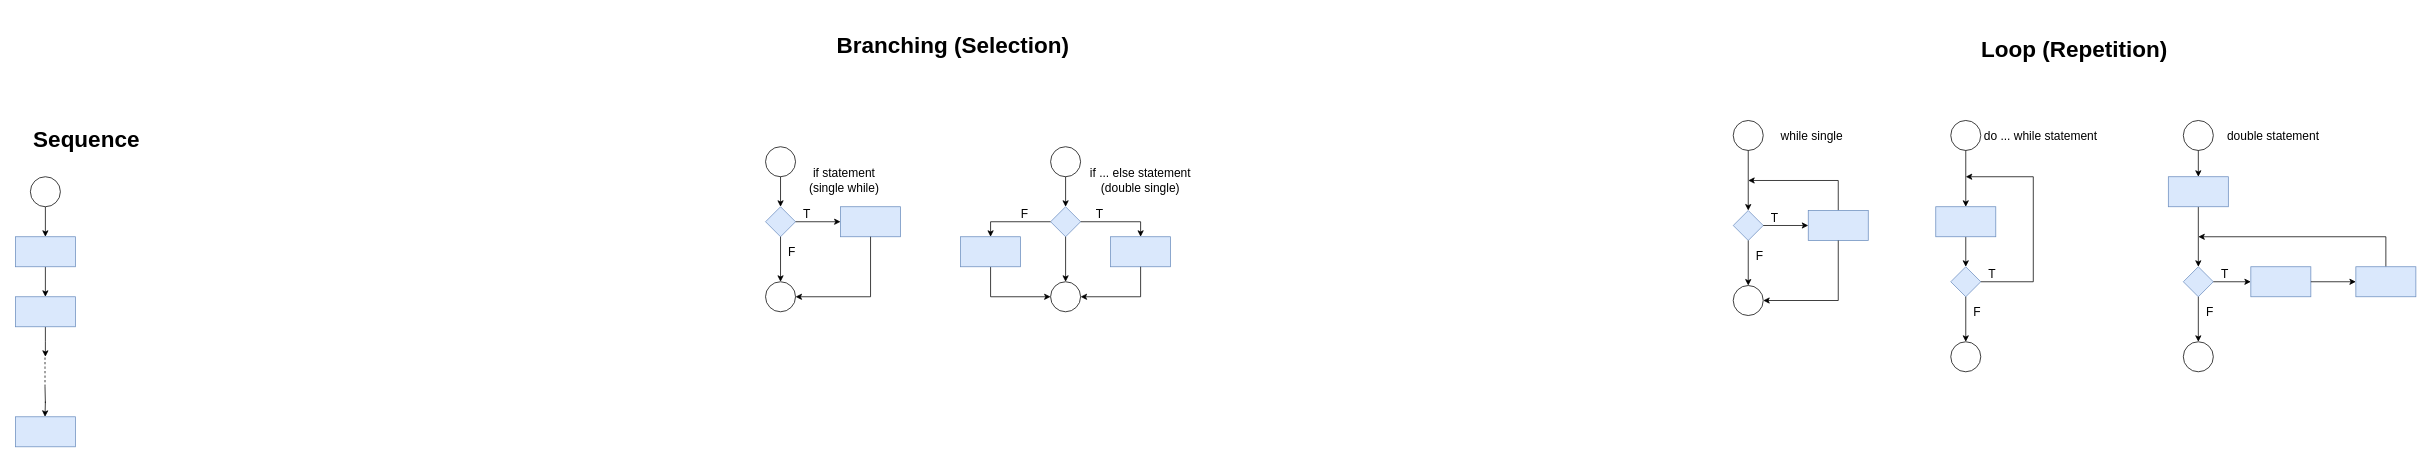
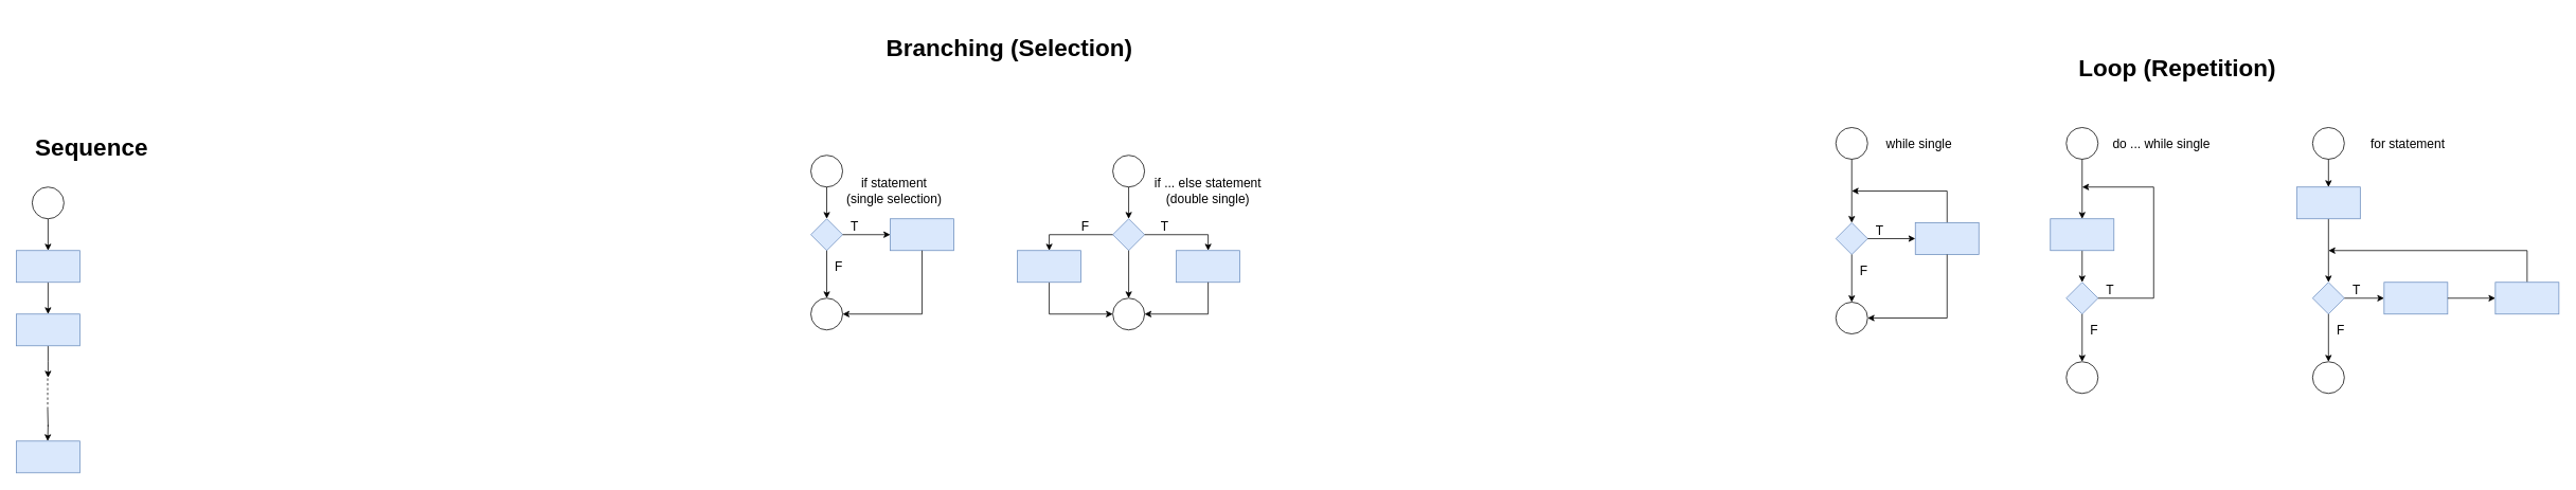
  <mxCell id="0" />
  <mxCell id="1" parent="0" />
  <mxCell id="2" value="&lt;font style=&quot;font-size: 30px&quot;&gt;&lt;b&gt;Sequence&lt;/b&gt;&lt;/font&gt;" style="text;html=1;strokeColor=none;fillColor=none;align=center;verticalAlign=middle;whiteSpace=wrap;rounded=0;" vertex="1" parent="1"><mxGeometry x="30" y="175" width="170" height="20" as="geometry" /></mxCell>
  <mxCell id="3" style="edgeStyle=orthogonalEdgeStyle;rounded=0;orthogonalLoop=1;jettySize=auto;html=1;exitX=0.5;exitY=1;exitDx=0;exitDy=0;entryX=0.5;entryY=0;entryDx=0;entryDy=0;" edge="1" parent="1" source="4" target="6"><mxGeometry relative="1" as="geometry" /></mxCell>
  <mxCell id="4" value="" style="ellipse;whiteSpace=wrap;html=1;aspect=fixed;" vertex="1" parent="1"><mxGeometry x="40" y="235" width="40" height="40" as="geometry" /></mxCell>
  <mxCell id="5" style="edgeStyle=orthogonalEdgeStyle;rounded=0;orthogonalLoop=1;jettySize=auto;html=1;exitX=0.5;exitY=1;exitDx=0;exitDy=0;entryX=0.5;entryY=0;entryDx=0;entryDy=0;" edge="1" parent="1" source="6" target="8"><mxGeometry relative="1" as="geometry" /></mxCell>
  <mxCell id="6" value="" style="rounded=0;whiteSpace=wrap;html=1;fillColor=#dae8fc;strokeColor=#6c8ebf;" vertex="1" parent="1"><mxGeometry x="20" y="315" width="80" height="40" as="geometry" /></mxCell>
  <mxCell id="7" style="edgeStyle=orthogonalEdgeStyle;rounded=0;orthogonalLoop=1;jettySize=auto;html=1;exitX=0.5;exitY=1;exitDx=0;exitDy=0;" edge="1" parent="1" source="8"><mxGeometry relative="1" as="geometry"><mxPoint x="60" y="475" as="targetPoint" /></mxGeometry></mxCell>
  <mxCell id="8" value="" style="rounded=0;whiteSpace=wrap;html=1;fillColor=#dae8fc;strokeColor=#6c8ebf;" vertex="1" parent="1"><mxGeometry x="20" y="395" width="80" height="40" as="geometry" /></mxCell>
  <mxCell id="9" value="" style="endArrow=none;dashed=1;html=1;" edge="1" parent="1"><mxGeometry width="50" height="50" relative="1" as="geometry"><mxPoint x="59.5" y="515" as="sourcePoint" /><mxPoint x="59.5" y="475" as="targetPoint" /><Array as="points"><mxPoint x="59.5" y="495" /></Array></mxGeometry></mxCell>
  <mxCell id="10" style="edgeStyle=orthogonalEdgeStyle;rounded=0;orthogonalLoop=1;jettySize=auto;html=1;exitX=0.5;exitY=1;exitDx=0;exitDy=0;entryX=0.5;entryY=0;entryDx=0;entryDy=0;" edge="1" parent="1"><mxGeometry relative="1" as="geometry"><mxPoint x="59.5" y="515" as="sourcePoint" /><mxPoint x="59.5" y="555" as="targetPoint" /></mxGeometry></mxCell>
  <mxCell id="11" value="" style="rounded=0;whiteSpace=wrap;html=1;fillColor=#dae8fc;strokeColor=#6c8ebf;" vertex="1" parent="1"><mxGeometry x="20" y="555" width="80" height="40" as="geometry" /></mxCell>
  <mxCell id="12" value="&lt;span style=&quot;font-size: 30px&quot;&gt;&lt;b&gt;Branching (Selection)&lt;/b&gt;&lt;/span&gt;" style="text;html=1;strokeColor=none;fillColor=none;align=center;verticalAlign=middle;whiteSpace=wrap;rounded=0;" vertex="1" parent="1"><mxGeometry x="1110" y="20" width="320" height="80" as="geometry" /></mxCell>
  <mxCell id="13" value="" style="group" vertex="1" connectable="0" parent="1"><mxGeometry x="1280" y="195" width="310" height="220" as="geometry" /></mxCell>
  <mxCell id="14" value="" style="ellipse;whiteSpace=wrap;html=1;aspect=fixed;" vertex="1" parent="13"><mxGeometry x="120" width="40" height="40" as="geometry" /></mxCell>
  <mxCell id="15" value="" style="rhombus;whiteSpace=wrap;html=1;fillColor=#dae8fc;strokeColor=#6c8ebf;" vertex="1" parent="13"><mxGeometry x="120" y="80" width="40" height="40" as="geometry" /></mxCell>
  <mxCell id="16" style="edgeStyle=orthogonalEdgeStyle;rounded=0;orthogonalLoop=1;jettySize=auto;html=1;exitX=0.5;exitY=1;exitDx=0;exitDy=0;entryX=0.5;entryY=0;entryDx=0;entryDy=0;" edge="1" parent="13" source="14" target="15"><mxGeometry relative="1" as="geometry" /></mxCell>
  <mxCell id="17" value="" style="rounded=0;whiteSpace=wrap;html=1;fillColor=#dae8fc;strokeColor=#6c8ebf;" vertex="1" parent="13"><mxGeometry x="200" y="120" width="80" height="40" as="geometry" /></mxCell>
  <mxCell id="18" style="edgeStyle=orthogonalEdgeStyle;rounded=0;orthogonalLoop=1;jettySize=auto;html=1;exitX=1;exitY=0.5;exitDx=0;exitDy=0;entryX=0.5;entryY=0;entryDx=0;entryDy=0;" edge="1" parent="13" source="15" target="17"><mxGeometry relative="1" as="geometry" /></mxCell>
  <mxCell id="19" value="" style="ellipse;whiteSpace=wrap;html=1;aspect=fixed;" vertex="1" parent="13"><mxGeometry x="120" y="180" width="40" height="40" as="geometry" /></mxCell>
  <mxCell id="20" style="edgeStyle=orthogonalEdgeStyle;rounded=0;orthogonalLoop=1;jettySize=auto;html=1;exitX=0.5;exitY=1;exitDx=0;exitDy=0;entryX=0.5;entryY=0;entryDx=0;entryDy=0;" edge="1" parent="13" source="15" target="19"><mxGeometry relative="1" as="geometry" /></mxCell>
  <mxCell id="21" style="edgeStyle=orthogonalEdgeStyle;rounded=0;orthogonalLoop=1;jettySize=auto;html=1;exitX=0.5;exitY=1;exitDx=0;exitDy=0;entryX=1;entryY=0.5;entryDx=0;entryDy=0;" edge="1" parent="13" source="17" target="19"><mxGeometry relative="1" as="geometry" /></mxCell>
  <mxCell id="22" value="&lt;font style=&quot;font-size: 16px&quot;&gt;if ... else statement&lt;br&gt;(double single)&lt;/font&gt;" style="text;html=1;strokeColor=none;fillColor=none;align=center;verticalAlign=middle;whiteSpace=wrap;rounded=0;" vertex="1" parent="13"><mxGeometry x="170" y="20" width="140" height="50" as="geometry" /></mxCell>
  <mxCell id="23" style="edgeStyle=orthogonalEdgeStyle;rounded=0;orthogonalLoop=1;jettySize=auto;html=1;exitX=0.5;exitY=1;exitDx=0;exitDy=0;entryX=0;entryY=0.5;entryDx=0;entryDy=0;" edge="1" parent="13" source="24" target="19"><mxGeometry relative="1" as="geometry" /></mxCell>
  <mxCell id="24" value="" style="rounded=0;whiteSpace=wrap;html=1;fillColor=#dae8fc;strokeColor=#6c8ebf;" vertex="1" parent="13"><mxGeometry y="120" width="80" height="40" as="geometry" /></mxCell>
  <mxCell id="25" style="edgeStyle=orthogonalEdgeStyle;rounded=0;orthogonalLoop=1;jettySize=auto;html=1;exitX=0;exitY=0.5;exitDx=0;exitDy=0;entryX=0.5;entryY=0;entryDx=0;entryDy=0;" edge="1" parent="13" source="15" target="24"><mxGeometry relative="1" as="geometry" /></mxCell>
  <mxCell id="26" value="&lt;font style=&quot;font-size: 16px&quot;&gt;T&lt;/font&gt;" style="text;html=1;align=center;verticalAlign=middle;resizable=0;points=[];autosize=1;" vertex="1" parent="13"><mxGeometry x="170" y="80" width="30" height="20" as="geometry" /></mxCell>
  <mxCell id="27" value="&lt;font style=&quot;font-size: 16px&quot;&gt;F&lt;/font&gt;" style="text;html=1;align=center;verticalAlign=middle;resizable=0;points=[];autosize=1;" vertex="1" parent="13"><mxGeometry x="70" y="80" width="30" height="20" as="geometry" /></mxCell>
  <mxCell id="28" value="" style="group" vertex="1" connectable="0" parent="1"><mxGeometry x="1020" y="195" width="180" height="220" as="geometry" /></mxCell>
  <mxCell id="29" value="" style="group" vertex="1" connectable="0" parent="28"><mxGeometry width="180" height="220" as="geometry" /></mxCell>
  <mxCell id="30" value="" style="group" vertex="1" connectable="0" parent="29"><mxGeometry width="180" height="220" as="geometry" /></mxCell>
  <mxCell id="31" value="" style="ellipse;whiteSpace=wrap;html=1;aspect=fixed;" vertex="1" parent="30"><mxGeometry width="40" height="40" as="geometry" /></mxCell>
  <mxCell id="32" value="" style="rhombus;whiteSpace=wrap;html=1;fillColor=#dae8fc;strokeColor=#6c8ebf;" vertex="1" parent="30"><mxGeometry y="80" width="40" height="40" as="geometry" /></mxCell>
  <mxCell id="33" style="edgeStyle=orthogonalEdgeStyle;rounded=0;orthogonalLoop=1;jettySize=auto;html=1;exitX=0.5;exitY=1;exitDx=0;exitDy=0;entryX=0.5;entryY=0;entryDx=0;entryDy=0;" edge="1" parent="30" source="31" target="32"><mxGeometry relative="1" as="geometry" /></mxCell>
  <mxCell id="34" value="" style="rounded=0;whiteSpace=wrap;html=1;fillColor=#dae8fc;strokeColor=#6c8ebf;" vertex="1" parent="30"><mxGeometry x="100" y="80" width="80" height="40" as="geometry" /></mxCell>
  <mxCell id="35" style="edgeStyle=orthogonalEdgeStyle;rounded=0;orthogonalLoop=1;jettySize=auto;html=1;exitX=1;exitY=0.5;exitDx=0;exitDy=0;entryX=0;entryY=0.5;entryDx=0;entryDy=0;" edge="1" parent="30" source="32" target="34"><mxGeometry relative="1" as="geometry" /></mxCell>
  <mxCell id="36" value="" style="ellipse;whiteSpace=wrap;html=1;aspect=fixed;" vertex="1" parent="30"><mxGeometry y="180" width="40" height="40" as="geometry" /></mxCell>
  <mxCell id="37" style="edgeStyle=orthogonalEdgeStyle;rounded=0;orthogonalLoop=1;jettySize=auto;html=1;exitX=0.5;exitY=1;exitDx=0;exitDy=0;entryX=0.5;entryY=0;entryDx=0;entryDy=0;" edge="1" parent="30" source="32" target="36"><mxGeometry relative="1" as="geometry" /></mxCell>
  <mxCell id="38" style="edgeStyle=orthogonalEdgeStyle;rounded=0;orthogonalLoop=1;jettySize=auto;html=1;exitX=0.5;exitY=1;exitDx=0;exitDy=0;entryX=1;entryY=0.5;entryDx=0;entryDy=0;" edge="1" parent="30" source="34" target="36"><mxGeometry relative="1" as="geometry" /></mxCell>
- <mxCell id="39" value="&lt;font style=&quot;font-size: 16px&quot;&gt;if statement&lt;br&gt;(single while)&lt;/font&gt;" style="text;html=1;strokeColor=none;fillColor=none;align=center;verticalAlign=middle;whiteSpace=wrap;rounded=0;" vertex="1" parent="30"><mxGeometry x="40" y="20" width="130" height="50" as="geometry" /></mxCell>
+ <mxCell id="39" value="&lt;font style=&quot;font-size: 16px&quot;&gt;if statement&lt;br&gt;(single selection)&lt;/font&gt;" style="text;html=1;strokeColor=none;fillColor=none;align=center;verticalAlign=middle;whiteSpace=wrap;rounded=0;" vertex="1" parent="30"><mxGeometry x="40" y="20" width="130" height="50" as="geometry" /></mxCell>
  <mxCell id="40" value="&lt;font style=&quot;font-size: 16px&quot;&gt;T&lt;/font&gt;" style="text;html=1;align=center;verticalAlign=middle;resizable=0;points=[];autosize=1;" vertex="1" parent="30"><mxGeometry x="40" y="80" width="30" height="20" as="geometry" /></mxCell>
  <mxCell id="41" value="&lt;font style=&quot;font-size: 16px&quot;&gt;F&lt;/font&gt;" style="text;html=1;align=center;verticalAlign=middle;resizable=0;points=[];autosize=1;" vertex="1" parent="30"><mxGeometry x="20" y="130" width="30" height="20" as="geometry" /></mxCell>
- <mxCell id="42" value="&lt;span style=&quot;font-size: 30px&quot;&gt;&lt;b&gt;Loop (Repetition)&lt;/b&gt;&lt;/span&gt;" style="text;html=1;strokeColor=none;fillColor=none;align=center;verticalAlign=middle;whiteSpace=wrap;rounded=0;" vertex="1" parent="1"><mxGeometry x="2605" y="25" width="320" height="80" as="geometry" /></mxCell>
+ <mxCell id="42" value="&lt;span style=&quot;font-size: 30px&quot;&gt;&lt;b&gt;Loop (Repetition)&lt;/b&gt;&lt;/span&gt;" style="text;html=1;strokeColor=none;fillColor=none;align=center;verticalAlign=middle;whiteSpace=wrap;rounded=0;" vertex="1" parent="1"><mxGeometry x="2580" y="45" width="320" height="80" as="geometry" /></mxCell>
  <mxCell id="43" value="" style="group" vertex="1" connectable="0" parent="1"><mxGeometry x="2310" y="155" width="910" height="340" as="geometry" /></mxCell>
  <mxCell id="44" value="" style="group" vertex="1" connectable="0" parent="43"><mxGeometry width="180" height="265" as="geometry" /></mxCell>
  <mxCell id="45" value="" style="ellipse;whiteSpace=wrap;html=1;aspect=fixed;" vertex="1" parent="44"><mxGeometry y="5" width="40" height="40" as="geometry" /></mxCell>
  <mxCell id="46" value="" style="rhombus;whiteSpace=wrap;html=1;fillColor=#dae8fc;strokeColor=#6c8ebf;" vertex="1" parent="44"><mxGeometry y="125" width="40" height="40" as="geometry" /></mxCell>
  <mxCell id="47" style="edgeStyle=orthogonalEdgeStyle;rounded=0;orthogonalLoop=1;jettySize=auto;html=1;exitX=0.5;exitY=1;exitDx=0;exitDy=0;entryX=0.5;entryY=0;entryDx=0;entryDy=0;" edge="1" parent="44" source="45" target="46"><mxGeometry relative="1" as="geometry" /></mxCell>
  <mxCell id="48" style="edgeStyle=orthogonalEdgeStyle;rounded=0;orthogonalLoop=1;jettySize=auto;html=1;exitX=0.5;exitY=0;exitDx=0;exitDy=0;" edge="1" parent="44" source="49"><mxGeometry relative="1" as="geometry"><mxPoint x="20" y="85" as="targetPoint" /><Array as="points"><mxPoint x="140" y="85" /></Array></mxGeometry></mxCell>
  <mxCell id="49" value="" style="rounded=0;whiteSpace=wrap;html=1;fillColor=#dae8fc;strokeColor=#6c8ebf;" vertex="1" parent="44"><mxGeometry x="100" y="125" width="80" height="40" as="geometry" /></mxCell>
  <mxCell id="50" style="edgeStyle=orthogonalEdgeStyle;rounded=0;orthogonalLoop=1;jettySize=auto;html=1;exitX=1;exitY=0.5;exitDx=0;exitDy=0;entryX=0;entryY=0.5;entryDx=0;entryDy=0;" edge="1" parent="44" source="46" target="49"><mxGeometry relative="1" as="geometry" /></mxCell>
  <mxCell id="51" value="" style="ellipse;whiteSpace=wrap;html=1;aspect=fixed;" vertex="1" parent="44"><mxGeometry y="225" width="40" height="40" as="geometry" /></mxCell>
  <mxCell id="52" style="edgeStyle=orthogonalEdgeStyle;rounded=0;orthogonalLoop=1;jettySize=auto;html=1;exitX=0.5;exitY=1;exitDx=0;exitDy=0;entryX=0.5;entryY=0;entryDx=0;entryDy=0;" edge="1" parent="44" source="46" target="51"><mxGeometry relative="1" as="geometry" /></mxCell>
  <mxCell id="53" style="edgeStyle=orthogonalEdgeStyle;rounded=0;orthogonalLoop=1;jettySize=auto;html=1;exitX=0.5;exitY=1;exitDx=0;exitDy=0;entryX=1;entryY=0.5;entryDx=0;entryDy=0;" edge="1" parent="44" source="49" target="51"><mxGeometry relative="1" as="geometry" /></mxCell>
  <mxCell id="54" value="&lt;span style=&quot;font-size: 16px&quot;&gt;while single&lt;/span&gt;" style="text;html=1;strokeColor=none;fillColor=none;align=center;verticalAlign=middle;whiteSpace=wrap;rounded=0;" vertex="1" parent="44"><mxGeometry x="40" width="130" height="50" as="geometry" /></mxCell>
  <mxCell id="55" value="&lt;font style=&quot;font-size: 16px&quot;&gt;T&lt;/font&gt;" style="text;html=1;align=center;verticalAlign=middle;resizable=0;points=[];autosize=1;" vertex="1" parent="44"><mxGeometry x="40" y="125" width="30" height="20" as="geometry" /></mxCell>
  <mxCell id="56" value="&lt;font style=&quot;font-size: 16px&quot;&gt;F&lt;/font&gt;" style="text;html=1;align=center;verticalAlign=middle;resizable=0;points=[];autosize=1;" vertex="1" parent="44"><mxGeometry x="20" y="175" width="30" height="20" as="geometry" /></mxCell>
  <mxCell id="57" value="" style="group" vertex="1" connectable="0" parent="43"><mxGeometry x="270" width="220" height="340" as="geometry" /></mxCell>
  <mxCell id="58" value="" style="ellipse;whiteSpace=wrap;html=1;aspect=fixed;" vertex="1" parent="57"><mxGeometry x="20" y="5" width="40" height="40" as="geometry" /></mxCell>
  <mxCell id="59" value="" style="rhombus;whiteSpace=wrap;html=1;fillColor=#dae8fc;strokeColor=#6c8ebf;" vertex="1" parent="57"><mxGeometry x="20" y="200" width="40" height="40" as="geometry" /></mxCell>
  <mxCell id="60" style="edgeStyle=orthogonalEdgeStyle;rounded=0;orthogonalLoop=1;jettySize=auto;html=1;exitX=0.5;exitY=1;exitDx=0;exitDy=0;entryX=0.5;entryY=0;entryDx=0;entryDy=0;" edge="1" parent="57" source="58" target="68"><mxGeometry relative="1" as="geometry" /></mxCell>
  <mxCell id="61" style="edgeStyle=orthogonalEdgeStyle;rounded=0;orthogonalLoop=1;jettySize=auto;html=1;exitX=1;exitY=0.5;exitDx=0;exitDy=0;" edge="1" parent="57" source="59"><mxGeometry relative="1" as="geometry"><mxPoint x="40" y="80" as="targetPoint" /><Array as="points"><mxPoint x="130" y="220" /><mxPoint x="130" y="80" /></Array></mxGeometry></mxCell>
  <mxCell id="62" value="" style="ellipse;whiteSpace=wrap;html=1;aspect=fixed;" vertex="1" parent="57"><mxGeometry x="20" y="300" width="40" height="40" as="geometry" /></mxCell>
  <mxCell id="63" style="edgeStyle=orthogonalEdgeStyle;rounded=0;orthogonalLoop=1;jettySize=auto;html=1;exitX=0.5;exitY=1;exitDx=0;exitDy=0;entryX=0.5;entryY=0;entryDx=0;entryDy=0;" edge="1" parent="57" source="59" target="62"><mxGeometry relative="1" as="geometry" /></mxCell>
- <mxCell id="64" value="&lt;span style=&quot;font-size: 16px&quot;&gt;do ... while statement&lt;/span&gt;" style="text;html=1;strokeColor=none;fillColor=none;align=center;verticalAlign=middle;whiteSpace=wrap;rounded=0;" vertex="1" parent="57"><mxGeometry x="60" width="160" height="50" as="geometry" /></mxCell>
+ <mxCell id="64" value="&lt;span style=&quot;font-size: 16px&quot;&gt;do ... while single&lt;/span&gt;" style="text;html=1;strokeColor=none;fillColor=none;align=center;verticalAlign=middle;whiteSpace=wrap;rounded=0;" vertex="1" parent="57"><mxGeometry x="60" width="160" height="50" as="geometry" /></mxCell>
  <mxCell id="65" value="&lt;font style=&quot;font-size: 16px&quot;&gt;T&lt;/font&gt;" style="text;html=1;align=center;verticalAlign=middle;resizable=0;points=[];autosize=1;" vertex="1" parent="57"><mxGeometry x="60" y="200" width="30" height="20" as="geometry" /></mxCell>
  <mxCell id="66" value="&lt;font style=&quot;font-size: 16px&quot;&gt;F&lt;/font&gt;" style="text;html=1;align=center;verticalAlign=middle;resizable=0;points=[];autosize=1;" vertex="1" parent="57"><mxGeometry x="40" y="250" width="30" height="20" as="geometry" /></mxCell>
  <mxCell id="67" style="edgeStyle=orthogonalEdgeStyle;rounded=0;orthogonalLoop=1;jettySize=auto;html=1;exitX=0.5;exitY=1;exitDx=0;exitDy=0;entryX=0.5;entryY=0;entryDx=0;entryDy=0;" edge="1" parent="57" source="68" target="59"><mxGeometry relative="1" as="geometry" /></mxCell>
  <mxCell id="68" value="" style="rounded=0;whiteSpace=wrap;html=1;fillColor=#dae8fc;strokeColor=#6c8ebf;" vertex="1" parent="57"><mxGeometry y="120" width="80" height="40" as="geometry" /></mxCell>
  <mxCell id="69" value="" style="group" vertex="1" connectable="0" parent="43"><mxGeometry x="580" width="330" height="340" as="geometry" /></mxCell>
  <mxCell id="70" value="" style="ellipse;whiteSpace=wrap;html=1;aspect=fixed;" vertex="1" parent="69"><mxGeometry x="20" y="5" width="40" height="40" as="geometry" /></mxCell>
  <mxCell id="71" value="" style="rhombus;whiteSpace=wrap;html=1;fillColor=#dae8fc;strokeColor=#6c8ebf;" vertex="1" parent="69"><mxGeometry x="20" y="200" width="40" height="40" as="geometry" /></mxCell>
  <mxCell id="72" style="edgeStyle=orthogonalEdgeStyle;rounded=0;orthogonalLoop=1;jettySize=auto;html=1;exitX=0.5;exitY=1;exitDx=0;exitDy=0;entryX=0.5;entryY=0;entryDx=0;entryDy=0;" edge="1" parent="69" source="70" target="79"><mxGeometry relative="1" as="geometry" /></mxCell>
  <mxCell id="73" value="" style="ellipse;whiteSpace=wrap;html=1;aspect=fixed;" vertex="1" parent="69"><mxGeometry x="20" y="300" width="40" height="40" as="geometry" /></mxCell>
  <mxCell id="74" style="edgeStyle=orthogonalEdgeStyle;rounded=0;orthogonalLoop=1;jettySize=auto;html=1;exitX=0.5;exitY=1;exitDx=0;exitDy=0;entryX=0.5;entryY=0;entryDx=0;entryDy=0;" edge="1" parent="69" source="71" target="73"><mxGeometry relative="1" as="geometry" /></mxCell>
- <mxCell id="75" value="&lt;span style=&quot;font-size: 16px&quot;&gt;double statement&lt;/span&gt;" style="text;html=1;strokeColor=none;fillColor=none;align=center;verticalAlign=middle;whiteSpace=wrap;rounded=0;" vertex="1" parent="69"><mxGeometry x="60" width="160" height="50" as="geometry" /></mxCell>
+ <mxCell id="75" value="&lt;span style=&quot;font-size: 16px&quot;&gt;for statement&lt;/span&gt;" style="text;html=1;strokeColor=none;fillColor=none;align=center;verticalAlign=middle;whiteSpace=wrap;rounded=0;" vertex="1" parent="69"><mxGeometry x="60" width="160" height="50" as="geometry" /></mxCell>
  <mxCell id="76" value="&lt;font style=&quot;font-size: 16px&quot;&gt;T&lt;/font&gt;" style="text;html=1;align=center;verticalAlign=middle;resizable=0;points=[];autosize=1;" vertex="1" parent="69"><mxGeometry x="60" y="200" width="30" height="20" as="geometry" /></mxCell>
  <mxCell id="77" value="&lt;font style=&quot;font-size: 16px&quot;&gt;F&lt;/font&gt;" style="text;html=1;align=center;verticalAlign=middle;resizable=0;points=[];autosize=1;" vertex="1" parent="69"><mxGeometry x="40" y="250" width="30" height="20" as="geometry" /></mxCell>
  <mxCell id="78" style="edgeStyle=orthogonalEdgeStyle;rounded=0;orthogonalLoop=1;jettySize=auto;html=1;exitX=0.5;exitY=1;exitDx=0;exitDy=0;entryX=0.5;entryY=0;entryDx=0;entryDy=0;" edge="1" parent="69" source="79" target="71"><mxGeometry relative="1" as="geometry" /></mxCell>
  <mxCell id="79" value="" style="rounded=0;whiteSpace=wrap;html=1;fillColor=#dae8fc;strokeColor=#6c8ebf;" vertex="1" parent="69"><mxGeometry y="80" width="80" height="40" as="geometry" /></mxCell>
  <mxCell id="80" value="" style="rounded=0;whiteSpace=wrap;html=1;fillColor=#dae8fc;strokeColor=#6c8ebf;" vertex="1" parent="69"><mxGeometry x="110" y="200" width="80" height="40" as="geometry" /></mxCell>
  <mxCell id="81" style="edgeStyle=orthogonalEdgeStyle;rounded=0;orthogonalLoop=1;jettySize=auto;html=1;exitX=1;exitY=0.5;exitDx=0;exitDy=0;entryX=0;entryY=0.5;entryDx=0;entryDy=0;" edge="1" parent="69" source="71" target="80"><mxGeometry relative="1" as="geometry" /></mxCell>
  <mxCell id="82" style="edgeStyle=orthogonalEdgeStyle;rounded=0;orthogonalLoop=1;jettySize=auto;html=1;exitX=0.5;exitY=0;exitDx=0;exitDy=0;" edge="1" parent="69" source="83"><mxGeometry relative="1" as="geometry"><mxPoint x="40" y="160" as="targetPoint" /><Array as="points"><mxPoint x="290" y="160" /></Array></mxGeometry></mxCell>
  <mxCell id="83" value="" style="rounded=0;whiteSpace=wrap;html=1;fillColor=#dae8fc;strokeColor=#6c8ebf;" vertex="1" parent="69"><mxGeometry x="250" y="200" width="80" height="40" as="geometry" /></mxCell>
  <mxCell id="84" style="edgeStyle=orthogonalEdgeStyle;rounded=0;orthogonalLoop=1;jettySize=auto;html=1;exitX=1;exitY=0.5;exitDx=0;exitDy=0;entryX=0;entryY=0.5;entryDx=0;entryDy=0;" edge="1" parent="69" source="80" target="83"><mxGeometry relative="1" as="geometry" /></mxCell>
